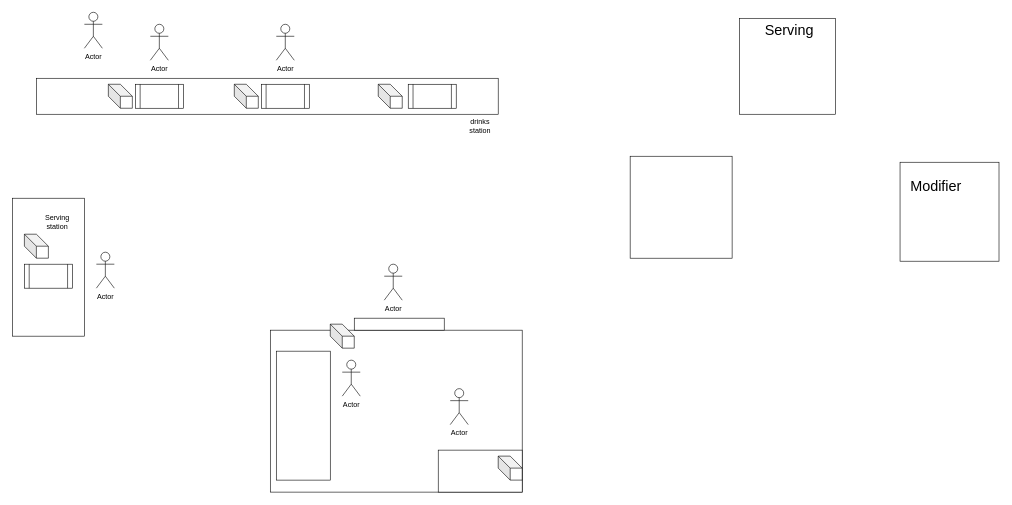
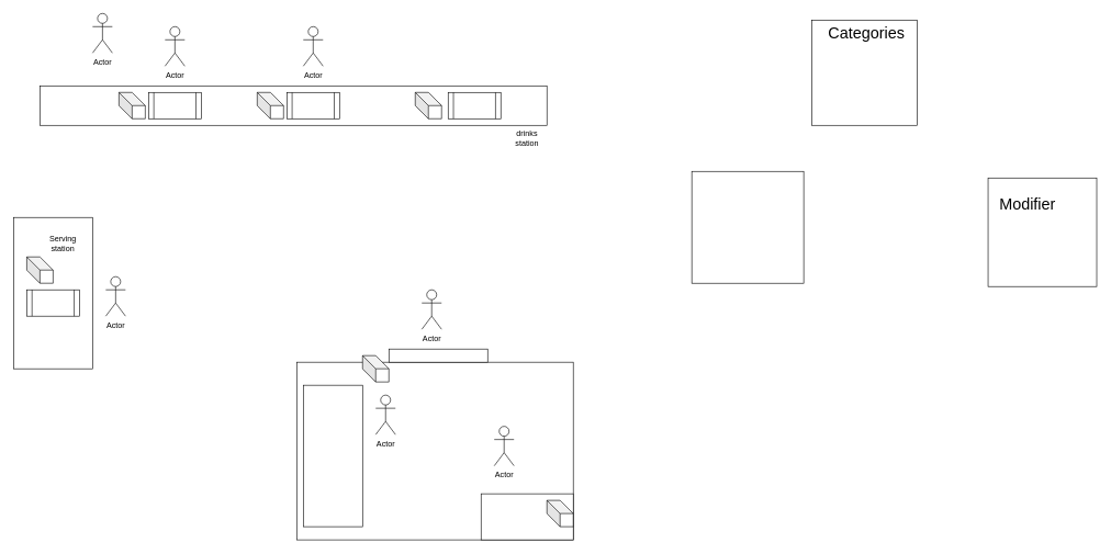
  <mxCell id="0" />
  <mxCell id="1" parent="0" />
  <mxCell id="2" value="" style="rounded=0;whiteSpace=wrap;html=1;" vertex="1" parent="1"><mxGeometry x="60" y="130" width="770" height="60" as="geometry" /></mxCell>
  <mxCell id="3" value="" style="rounded=0;whiteSpace=wrap;html=1;" vertex="1" parent="1"><mxGeometry x="450" y="550" width="420" height="270" as="geometry" /></mxCell>
  <mxCell id="4" value="" style="rounded=0;whiteSpace=wrap;html=1;rotation=-90;" vertex="1" parent="1"><mxGeometry x="397.5" y="647.5" width="215" height="90" as="geometry" /></mxCell>
  <mxCell id="5" value="" style="rounded=0;whiteSpace=wrap;html=1;" vertex="1" parent="1"><mxGeometry x="590" y="530" width="150" height="20" as="geometry" /></mxCell>
  <mxCell id="6" value="" style="rounded=0;whiteSpace=wrap;html=1;" vertex="1" parent="1"><mxGeometry x="730" y="750" width="140" height="70" as="geometry" /></mxCell>
  <mxCell id="7" value="Actor" style="shape=umlActor;verticalLabelPosition=bottom;verticalAlign=top;html=1;outlineConnect=0;" vertex="1" parent="1"><mxGeometry x="570" y="600" width="30" height="60" as="geometry" /></mxCell>
  <mxCell id="8" value="Actor" style="shape=umlActor;verticalLabelPosition=bottom;verticalAlign=top;html=1;outlineConnect=0;" vertex="1" parent="1"><mxGeometry x="750" y="647.5" width="30" height="60" as="geometry" /></mxCell>
  <mxCell id="9" value="Actor" style="shape=umlActor;verticalLabelPosition=bottom;verticalAlign=top;html=1;outlineConnect=0;" vertex="1" parent="1"><mxGeometry x="640" y="440" width="30" height="60" as="geometry" /></mxCell>
  <mxCell id="10" value="Actor" style="shape=umlActor;verticalLabelPosition=bottom;verticalAlign=top;html=1;outlineConnect=0;" vertex="1" parent="1"><mxGeometry x="140" y="20" width="30" height="60" as="geometry" /></mxCell>
  <mxCell id="11" value="Actor" style="shape=umlActor;verticalLabelPosition=bottom;verticalAlign=top;html=1;outlineConnect=0;" vertex="1" parent="1"><mxGeometry x="250" y="40" width="30" height="60" as="geometry" /></mxCell>
  <mxCell id="12" value="Actor" style="shape=umlActor;verticalLabelPosition=bottom;verticalAlign=top;html=1;outlineConnect=0;" vertex="1" parent="1"><mxGeometry x="460" y="40" width="30" height="60" as="geometry" /></mxCell>
  <mxCell id="13" value="" style="shape=process;whiteSpace=wrap;html=1;backgroundOutline=1;" vertex="1" parent="1"><mxGeometry x="225" y="140" width="80" height="40" as="geometry" /></mxCell>
  <mxCell id="14" value="" style="shape=process;whiteSpace=wrap;html=1;backgroundOutline=1;" vertex="1" parent="1"><mxGeometry x="435" y="140" width="80" height="40" as="geometry" /></mxCell>
  <mxCell id="15" value="" style="shape=process;whiteSpace=wrap;html=1;backgroundOutline=1;" vertex="1" parent="1"><mxGeometry x="680" y="140" width="80" height="40" as="geometry" /></mxCell>
  <mxCell id="16" value="" style="shape=cube;whiteSpace=wrap;html=1;boundedLbl=1;backgroundOutline=1;darkOpacity=0.05;darkOpacity2=0.1;" vertex="1" parent="1"><mxGeometry x="180" y="140" width="40" height="40" as="geometry" /></mxCell>
  <mxCell id="17" value="" style="shape=cube;whiteSpace=wrap;html=1;boundedLbl=1;backgroundOutline=1;darkOpacity=0.05;darkOpacity2=0.1;" vertex="1" parent="1"><mxGeometry x="390" y="140" width="40" height="40" as="geometry" /></mxCell>
  <mxCell id="18" value="" style="shape=cube;whiteSpace=wrap;html=1;boundedLbl=1;backgroundOutline=1;darkOpacity=0.05;darkOpacity2=0.1;" vertex="1" parent="1"><mxGeometry x="630" y="140" width="40" height="40" as="geometry" /></mxCell>
  <mxCell id="19" value="" style="shape=cube;whiteSpace=wrap;html=1;boundedLbl=1;backgroundOutline=1;darkOpacity=0.05;darkOpacity2=0.1;" vertex="1" parent="1"><mxGeometry x="550" y="540" width="40" height="40" as="geometry" /></mxCell>
  <mxCell id="20" value="" style="shape=cube;whiteSpace=wrap;html=1;boundedLbl=1;backgroundOutline=1;darkOpacity=0.05;darkOpacity2=0.1;" vertex="1" parent="1"><mxGeometry x="830" y="760" width="40" height="40" as="geometry" /></mxCell>
  <mxCell id="21" value="" style="rounded=0;whiteSpace=wrap;html=1;" vertex="1" parent="1"><mxGeometry y="330" width="120" height="230" as="geometry" x="20" /></mxCell>
  <mxCell id="22" value="" style="shape=process;whiteSpace=wrap;html=1;backgroundOutline=1;" vertex="1" parent="1"><mxGeometry x="40" y="440" width="80" height="40" as="geometry" /></mxCell>
  <mxCell id="23" value="" style="shape=cube;whiteSpace=wrap;html=1;boundedLbl=1;backgroundOutline=1;darkOpacity=0.05;darkOpacity2=0.1;" vertex="1" parent="1"><mxGeometry x="40" y="390" width="40" height="40" as="geometry" /></mxCell>
  <mxCell id="24" value="Actor" style="shape=umlActor;verticalLabelPosition=bottom;verticalAlign=top;html=1;outlineConnect=0;" vertex="1" parent="1"><mxGeometry x="160" y="420" width="30" height="60" as="geometry" /></mxCell>
  <mxCell id="25" value="Serving station" style="text;html=1;strokeColor=none;fillColor=none;align=center;verticalAlign=middle;whiteSpace=wrap;rounded=0;" vertex="1" parent="1"><mxGeometry x="75" y="360" width="40" height="20" as="geometry" /></mxCell>
  <mxCell id="26" value="drinks station" style="text;html=1;strokeColor=none;fillColor=none;align=center;verticalAlign=middle;whiteSpace=wrap;rounded=0;" vertex="1" parent="1"><mxGeometry x="780" y="200" width="40" height="20" as="geometry" /></mxCell>
  <mxCell id="27" value="" style="whiteSpace=wrap;html=1;aspect=fixed;fontSize=24;" vertex="1" parent="1"><mxGeometry x="1050" y="260" width="170" height="170" as="geometry" /></mxCell>
  <mxCell id="28" value="" style="whiteSpace=wrap;html=1;aspect=fixed;fontSize=24;" vertex="1" parent="1"><mxGeometry x="1232.5" y="30" width="160" height="160" as="geometry" /></mxCell>
- <mxCell id="29" value="Serving" style="text;html=1;strokeColor=none;fillColor=none;align=center;verticalAlign=middle;whiteSpace=wrap;rounded=0;fontSize=24;" vertex="1" parent="1"><mxGeometry x="1232.5" y="40" width="165" height="20" as="geometry" /></mxCell>
+ <mxCell id="29" value="Categories" style="text;html=1;strokeColor=none;fillColor=none;align=center;verticalAlign=middle;whiteSpace=wrap;rounded=0;fontSize=24;" vertex="1" parent="1"><mxGeometry x="1232.5" y="40" width="165" height="20" as="geometry" /></mxCell>
  <mxCell id="30" value="" style="whiteSpace=wrap;html=1;aspect=fixed;fontSize=24;" vertex="1" parent="1"><mxGeometry x="1500" y="270" width="165" height="165" as="geometry" /></mxCell>
  <mxCell id="31" value="Modifier" style="text;html=1;strokeColor=none;fillColor=none;align=center;verticalAlign=middle;whiteSpace=wrap;rounded=0;fontSize=24;" vertex="1" parent="1"><mxGeometry x="1540" y="300" width="40" height="20" as="geometry" /></mxCell>
